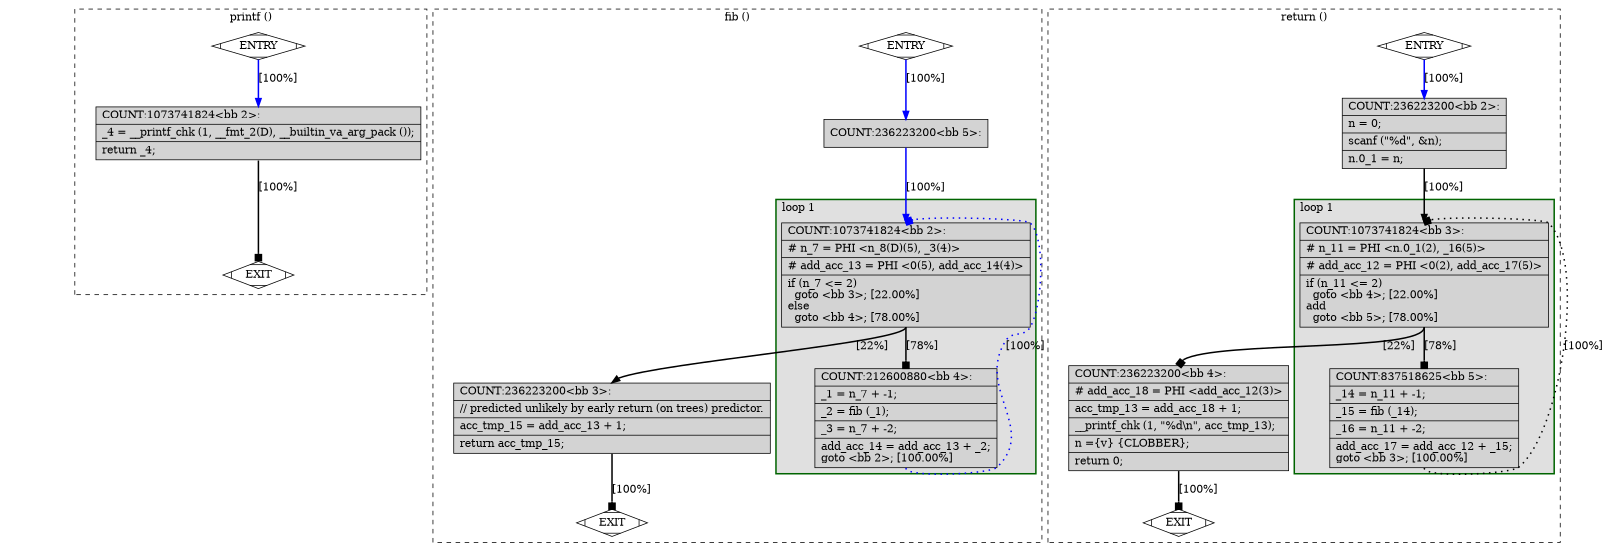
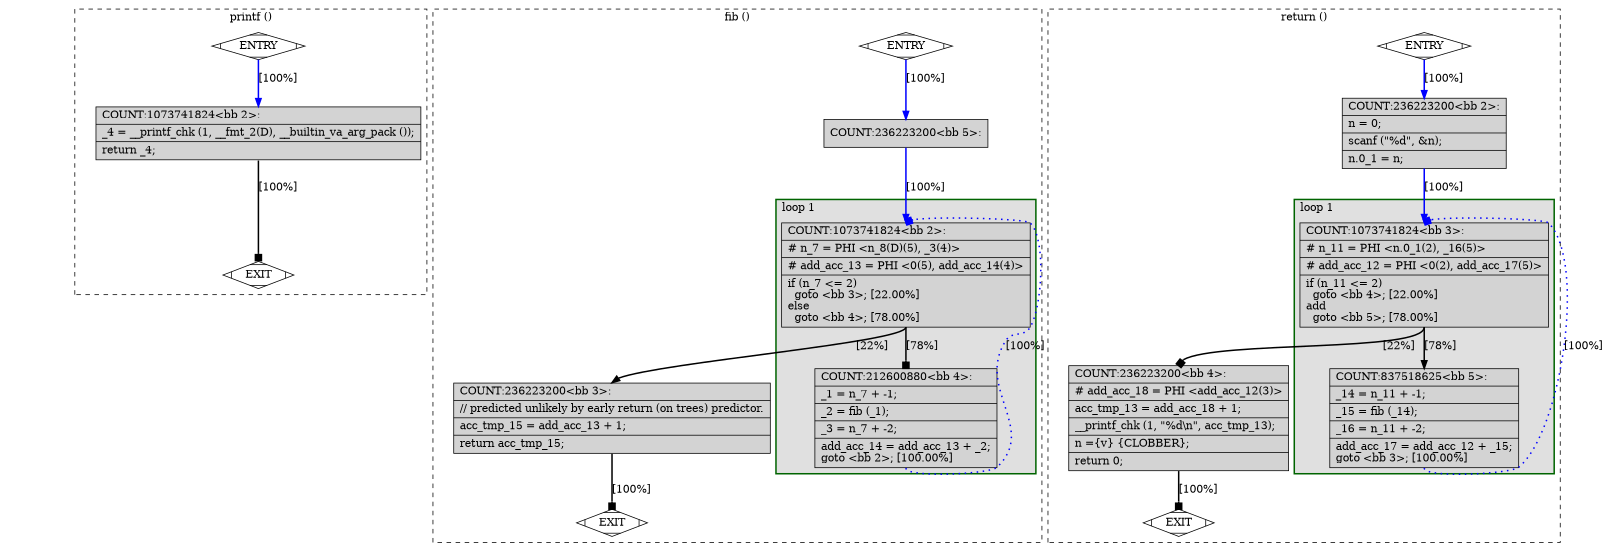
  digraph {
    node [fillcolor=lightgrey shape=record style=filled]
    edge [constraint=true headport=n style="solid,bold" tailport=s arrowhead=normal color=blue weight=10]
    n1 [fillcolor=white label=ENTRY shape=Mdiamond]
    n2 [fillcolor=white label=EXIT shape=Mdiamond]
    n3 [label="{COUNT:1073741824\<bb\ 2\>:\l|_4\ =\ __printf_chk\ (1,\ __fmt_2(D),\ __builtin_va_arg_pack\ ());\l|return\ _4;\l}"]
    n4 [label="{COUNT:1073741824\<bb\ 2\>:\l|#\ n_7\ =\ PHI\ \<n_8(D)(5),\ _3(4)\>\l|#\ add_acc_13\ =\ PHI\ \<0(5),\ add_acc_14(4)\>\l|if\ (n_7\ \<=\ 2)\l\ \ goto\ \<bb\ 3\>;\ [22.00%]\lelse\l\ \ goto\ \<bb\ 4\>;\ [78.00%]\l}"]
    n5 [label="{COUNT:212600880\<bb\ 4\>:\l|_1\ =\ n_7\ +\ -1;\l|_2\ =\ fib\ (_1);\l|_3\ =\ n_7\ +\ -2;\l|add_acc_14\ =\ add_acc_13\ +\ _2;\lgoto\ \<bb\ 2\>;\ [100.00%]\l}"]
    n6 [label="{COUNT:236223200\<bb\ 3\>:\l|//\ predicted\ unlikely\ by\ early\ return\ (on\ trees)\ predictor.\l|acc_tmp_15\ =\ add_acc_13\ +\ 1;\l|return\ acc_tmp_15;\l}"]
    n7 [fillcolor=white label=ENTRY shape=Mdiamond]
    n8 [fillcolor=white label=EXIT shape=Mdiamond]
    n9 [label="{COUNT:236223200\<bb\ 5\>:\l}"]
    n10 [label="{COUNT:1073741824\<bb\ 3\>:\l|#\ n_11\ =\ PHI\ \<n.0_1(2),\ _16(5)\>\l|#\ add_acc_12\ =\ PHI\ \<0(2),\ add_acc_17(5)\>\l|if\ (n_11\ \<=\ 2)\l\ \ goto\ \<bb\ 4\>;\ [22.00%]\ladd\l\ \ goto\ \<bb\ 5\>;\ [78.00%]\l}"]
    n11 [label="{COUNT:837518625\<bb\ 5\>:\l|_14\ =\ n_11\ +\ -1;\l|_15\ =\ fib\ (_14);\l|_16\ =\ n_11\ +\ -2;\l|add_acc_17\ =\ add_acc_12\ +\ _15;\lgoto\ \<bb\ 3\>;\ [100.00%]\l}"]
    n12 [label="{COUNT:236223200\<bb\ 4\>:\l|#\ add_acc_18\ =\ PHI\ \<add_acc_12(3)\>\l|acc_tmp_13\ =\ add_acc_18\ +\ 1;\l|__printf_chk\ (1,\ \"%d\\n\",\ acc_tmp_13);\l|n\ =\{v\}\ \{CLOBBER\};\l|return\ 0;\l}"]
    n13 [fillcolor=white label=ENTRY shape=Mdiamond]
    n14 [fillcolor=white label=EXIT shape=Mdiamond]
    n15 [label="{COUNT:236223200\<bb\ 2\>:\l|n\ =\ 0;\l|scanf\ (\"%d\",\ &n);\l|n.0_1\ =\ n;\l}"]
    subgraph cluster_1 {
      color=black
      label="printf ()"
      style=dashed
      n1
      n2
      n3
    }
    subgraph cluster_2 {
      color=black
      label="fib ()"
      style=dashed
      n6
      n7
      n8
      n9
      subgraph cluster_3 {
        color=darkgreen
        fillcolor=grey88
        label="loop 1"
        labeljust=l
        penwidth=2
        style=filled
        n4
        n5
      }
    }
    subgraph cluster_4 {
      color=black
      label="return ()"
      style=dashed
      n12
      n13
      n14
      n15
      subgraph cluster_5 {
        color=darkgreen
        fillcolor=grey88
        label="loop 1"
        labeljust=l
        penwidth=2
        style=filled
        n10
        n11
      }
    }
    n1 -> n2 [style=invis arrowhead="" color="" weight=""]
    n1 -> n3 [label="[100%]" weight=100]
    n3 -> n2 [arrowhead=box color=black label="[100%]"]
    n4 -> n5 [arrowhead=box color=black label="[78%]"]
    n4 -> n6 [color=black label="[22%]"]
    n5 -> n4 [arrowhead=box constraint=false label="[100%]" style="dotted,bold"]
    n6 -> n8 [arrowhead=box color=black label="[100%]"]
    n7 -> n8 [style=invis arrowhead="" color="" weight=""]
    n7 -> n9 [label="[100%]" weight=100]
    n9 -> n4 [label="[100%]" weight=100]
-   n10 -> n11 [arrowhead=box color=black label="[78%]"]
+   n10 -> n11 [color=black label="[78%]"]
    n10 -> n12 [arrowhead=box color=black label="[22%]"]
-   n11 -> n10 [arrowhead=box color=black constraint=false label="[100%]" style="dotted,bold"]
+   n11 -> n10 [arrowhead=box constraint=false label="[100%]" style="dotted,bold"]
    n12 -> n14 [arrowhead=box color=black label="[100%]"]
    n13 -> n14 [style=invis arrowhead="" color="" weight=""]
    n13 -> n15 [label="[100%]" weight=100]
-   n15 -> n10 [color=black label="[100%]" weight=100]
+   n15 -> n10 [label="[100%]" weight=100]
  }
